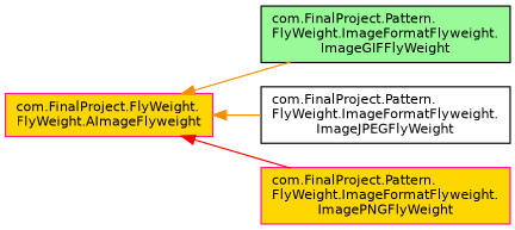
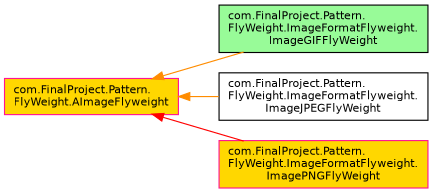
  digraph {
    rankdir=LR
    node [color=deeppink fillcolor=gold fontname=Helvetica fontsize=10 shape=record style=filled]
    edge [color=darkorange dir=back fontname=Helvetica fontsize=10 labelfontname=Helvetica labelfontsize=10 style=solid]
-   n1 [fontcolor=black height=0.2 label="com.FinalProject.FlyWeight.\lFlyWeight.AImageFlyweight" width=0.4]
+   n1 [fontcolor=black height=0.2 label="com.FinalProject.Pattern.\lFlyWeight.AImageFlyweight" width=0.4]
    n2 [color=black fillcolor=palegreen height=0.2 label="com.FinalProject.Pattern.\lFlyWeight.ImageFormatFlyweight.\lImageGIFFlyWeight" width=0.4]
    n3 [color=black fillcolor=white height=0.2 label="com.FinalProject.Pattern.\lFlyWeight.ImageFormatFlyweight.\lImageJPEGFlyWeight" width=0.4]
    n4 [height=0.2 label="com.FinalProject.Pattern.\lFlyWeight.ImageFormatFlyweight.\lImagePNGFlyWeight" width=0.4]
    n1 -> n2
    n1 -> n3
    n1 -> n4 [color=red]
  }
